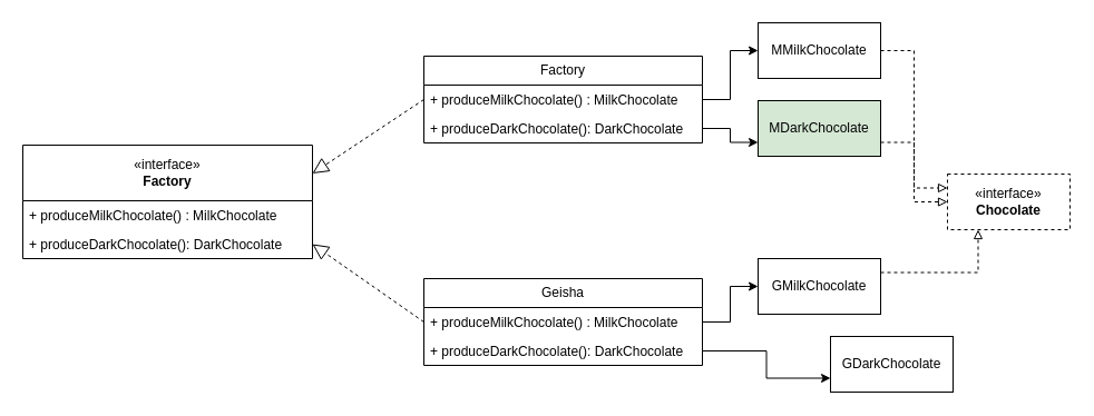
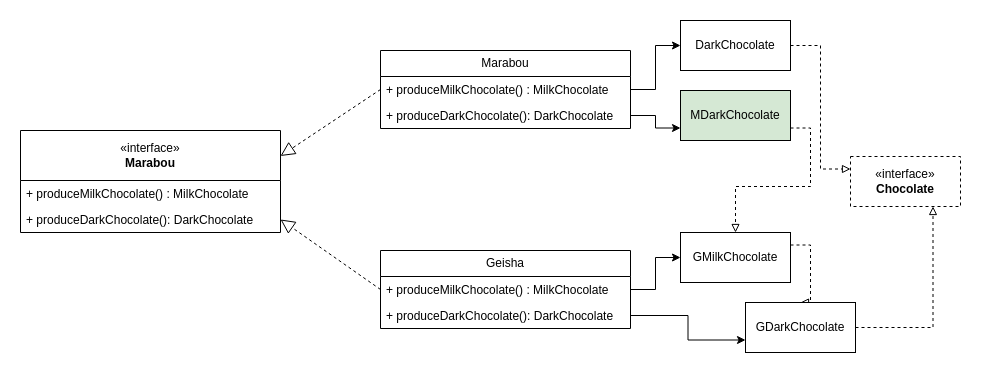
  <mxCell id="0" />
  <mxCell id="1" parent="0" />
- <mxCell id="2" value="«interface»&lt;br&gt;&lt;b&gt;Factory&lt;/b&gt;" style="swimlane;fontStyle=0;childLayout=stackLayout;horizontal=1;startSize=50;fillColor=none;horizontalStack=0;resizeParent=1;resizeParentMax=0;resizeLast=0;collapsible=1;marginBottom=0;whiteSpace=wrap;html=1;" vertex="1" parent="1"><mxGeometry x="20" y="130" width="260" height="102" as="geometry" /></mxCell>
+ <mxCell id="2" value="«interface»&lt;br&gt;&lt;b&gt;Marabou&lt;/b&gt;" style="swimlane;fontStyle=0;childLayout=stackLayout;horizontal=1;startSize=50;fillColor=none;horizontalStack=0;resizeParent=1;resizeParentMax=0;resizeLast=0;collapsible=1;marginBottom=0;whiteSpace=wrap;html=1;" vertex="1" parent="1"><mxGeometry x="20" y="130" width="260" height="102" as="geometry" /></mxCell>
  <mxCell id="3" value="+ produceMilkChocolate() : MilkChocolate" style="text;strokeColor=none;fillColor=none;align=left;verticalAlign=top;spacingLeft=4;spacingRight=4;overflow=hidden;rotatable=0;points=[[0,0.5],[1,0.5]];portConstraint=eastwest;whiteSpace=wrap;html=1;" vertex="1" parent="2"><mxGeometry y="50" width="260" height="26" as="geometry" /></mxCell>
  <mxCell id="4" value="+ produceDarkChocolate(): DarkChocolate" style="text;strokeColor=none;fillColor=none;align=left;verticalAlign=top;spacingLeft=4;spacingRight=4;overflow=hidden;rotatable=0;points=[[0,0.5],[1,0.5]];portConstraint=eastwest;whiteSpace=wrap;html=1;" vertex="1" parent="2"><mxGeometry y="76" width="260" height="26" as="geometry" /></mxCell>
- <mxCell id="5" value="Factory" style="swimlane;fontStyle=0;childLayout=stackLayout;horizontal=1;startSize=26;fillColor=none;horizontalStack=0;resizeParent=1;resizeParentMax=0;resizeLast=0;collapsible=1;marginBottom=0;whiteSpace=wrap;html=1;" vertex="1" parent="1"><mxGeometry x="380" y="50" width="250" height="78" as="geometry" /></mxCell>
+ <mxCell id="5" value="Marabou" style="swimlane;fontStyle=0;childLayout=stackLayout;horizontal=1;startSize=26;fillColor=none;horizontalStack=0;resizeParent=1;resizeParentMax=0;resizeLast=0;collapsible=1;marginBottom=0;whiteSpace=wrap;html=1;" vertex="1" parent="1"><mxGeometry x="380" y="50" width="250" height="78" as="geometry" /></mxCell>
  <mxCell id="6" value="+ produceMilkChocolate() : MilkChocolate" style="text;strokeColor=none;fillColor=none;align=left;verticalAlign=top;spacingLeft=4;spacingRight=4;overflow=hidden;rotatable=0;points=[[0,0.5],[1,0.5]];portConstraint=eastwest;whiteSpace=wrap;html=1;" vertex="1" parent="5"><mxGeometry y="26" width="250" height="26" as="geometry" /></mxCell>
  <mxCell id="7" value="+ produceDarkChocolate(): DarkChocolate" style="text;strokeColor=none;fillColor=none;align=left;verticalAlign=top;spacingLeft=4;spacingRight=4;overflow=hidden;rotatable=0;points=[[0,0.5],[1,0.5]];portConstraint=eastwest;whiteSpace=wrap;html=1;" vertex="1" parent="5"><mxGeometry y="52" width="250" height="26" as="geometry" /></mxCell>
  <mxCell id="8" value="Geisha" style="swimlane;fontStyle=0;childLayout=stackLayout;horizontal=1;startSize=26;fillColor=none;horizontalStack=0;resizeParent=1;resizeParentMax=0;resizeLast=0;collapsible=1;marginBottom=0;whiteSpace=wrap;html=1;" vertex="1" parent="1"><mxGeometry x="380" y="250" width="250" height="78" as="geometry" /></mxCell>
  <mxCell id="9" value="+ produceMilkChocolate() : MilkChocolate" style="text;strokeColor=none;fillColor=none;align=left;verticalAlign=top;spacingLeft=4;spacingRight=4;overflow=hidden;rotatable=0;points=[[0,0.5],[1,0.5]];portConstraint=eastwest;whiteSpace=wrap;html=1;" vertex="1" parent="8"><mxGeometry y="26" width="250" height="26" as="geometry" /></mxCell>
  <mxCell id="10" value="+ produceDarkChocolate(): DarkChocolate" style="text;strokeColor=none;fillColor=none;align=left;verticalAlign=top;spacingLeft=4;spacingRight=4;overflow=hidden;rotatable=0;points=[[0,0.5],[1,0.5]];portConstraint=eastwest;whiteSpace=wrap;html=1;" vertex="1" parent="8"><mxGeometry y="52" width="250" height="26" as="geometry" /></mxCell>
  <mxCell id="11" value="" style="endArrow=block;dashed=1;endFill=0;endSize=12;html=1;rounded=0;exitX=0;exitY=0.5;exitDx=0;exitDy=0;entryX=1;entryY=0.25;entryDx=0;entryDy=0;" edge="1" parent="1" source="6" target="2"><mxGeometry width="160" relative="1" as="geometry"><mxPoint x="320" y="230" as="sourcePoint" /><mxPoint x="480" y="230" as="targetPoint" /></mxGeometry></mxCell>
  <mxCell id="12" value="" style="endArrow=block;dashed=1;endFill=0;endSize=12;html=1;rounded=0;exitX=0;exitY=0.5;exitDx=0;exitDy=0;entryX=1;entryY=0.5;entryDx=0;entryDy=0;" edge="1" parent="1" source="9" target="4"><mxGeometry width="160" relative="1" as="geometry"><mxPoint x="320" y="230" as="sourcePoint" /><mxPoint x="480" y="230" as="targetPoint" /></mxGeometry></mxCell>
  <mxCell id="13" style="edgeStyle=orthogonalEdgeStyle;rounded=0;orthogonalLoop=1;jettySize=auto;html=1;exitX=1;exitY=0.5;exitDx=0;exitDy=0;entryX=0;entryY=0.25;entryDx=0;entryDy=0;dashed=1;endArrow=block;endFill=0;" edge="1" parent="1" source="14" target="21"><mxGeometry relative="1" as="geometry" /></mxCell>
- <mxCell id="14" value="MMilkChocolate" style="html=1;whiteSpace=wrap;" vertex="1" parent="1"><mxGeometry x="680" y="20" width="110" height="50" as="geometry" /></mxCell>
- <mxCell id="15" style="edgeStyle=orthogonalEdgeStyle;rounded=0;orthogonalLoop=1;jettySize=auto;html=1;exitX=1;exitY=0.75;exitDx=0;exitDy=0;entryX=0;entryY=0.5;entryDx=0;entryDy=0;dashed=1;strokeColor=default;align=center;verticalAlign=middle;fontFamily=Helvetica;fontSize=11;fontColor=default;labelBackgroundColor=default;endArrow=block;endFill=0;" edge="1" parent="1" source="16" target="21"><mxGeometry relative="1" as="geometry" /></mxCell>
+ <mxCell id="14" value="DarkChocolate" style="html=1;whiteSpace=wrap;" vertex="1" parent="1"><mxGeometry x="680" y="20" width="110" height="50" as="geometry" /></mxCell>
+ <mxCell id="15" style="edgeStyle=orthogonalEdgeStyle;rounded=0;orthogonalLoop=1;jettySize=auto;html=1;exitX=1;exitY=0.75;exitDx=0;exitDy=0;dashed=1;strokeColor=default;align=center;verticalAlign=middle;fontFamily=Helvetica;fontSize=11;fontColor=default;labelBackgroundColor=default;endArrow=block;endFill=0;" edge="1" parent="1" source="16" target="18"><mxGeometry relative="1" as="geometry" /></mxCell>
  <mxCell id="16" value="MDarkChocolate" style="html=1;whiteSpace=wrap;fillColor=#d5e8d4;" vertex="1" parent="1"><mxGeometry x="680" y="90" width="110" height="50" as="geometry" /></mxCell>
- <mxCell id="17" style="edgeStyle=orthogonalEdgeStyle;rounded=0;orthogonalLoop=1;jettySize=auto;html=1;exitX=1;exitY=0.25;exitDx=0;exitDy=0;entryX=0.25;entryY=1;entryDx=0;entryDy=0;dashed=1;strokeColor=default;align=center;verticalAlign=middle;fontFamily=Helvetica;fontSize=11;fontColor=default;labelBackgroundColor=default;endArrow=block;endFill=0;" edge="1" parent="1" source="18" target="21"><mxGeometry relative="1" as="geometry" /></mxCell>
+ <mxCell id="17" style="edgeStyle=orthogonalEdgeStyle;rounded=0;orthogonalLoop=1;jettySize=auto;html=1;exitX=1;exitY=0.25;exitDx=0;exitDy=0;dashed=1;strokeColor=default;align=center;verticalAlign=middle;fontFamily=Helvetica;fontSize=11;fontColor=default;labelBackgroundColor=default;endArrow=block;endFill=0;" edge="1" parent="1" source="18" target="20"><mxGeometry relative="1" as="geometry" /></mxCell>
  <mxCell id="18" value="GMilkChocolate" style="html=1;whiteSpace=wrap;" vertex="1" parent="1"><mxGeometry x="680" y="232" width="110" height="50" as="geometry" /></mxCell>
+ <mxCell id="19" style="edgeStyle=orthogonalEdgeStyle;rounded=0;orthogonalLoop=1;jettySize=auto;html=1;exitX=1;exitY=0.5;exitDx=0;exitDy=0;entryX=0.75;entryY=1;entryDx=0;entryDy=0;dashed=1;strokeColor=default;align=center;verticalAlign=middle;fontFamily=Helvetica;fontSize=11;fontColor=default;labelBackgroundColor=default;endArrow=block;endFill=0;" edge="1" parent="1" source="20" target="21"><mxGeometry relative="1" as="geometry" /></mxCell>
  <mxCell id="20" value="GDarkChocolate" style="html=1;whiteSpace=wrap;" vertex="1" parent="1"><mxGeometry x="745" y="302" width="110" height="50" as="geometry" /></mxCell>
  <mxCell id="21" value="«interface»&lt;br&gt;&lt;b&gt;Chocolate&lt;/b&gt;" style="html=1;whiteSpace=wrap;dashed=1;" vertex="1" parent="1"><mxGeometry x="850" y="156" width="110" height="50" as="geometry" /></mxCell>
  <mxCell id="22" style="edgeStyle=orthogonalEdgeStyle;rounded=0;orthogonalLoop=1;jettySize=auto;html=1;exitX=1;exitY=0.5;exitDx=0;exitDy=0;entryX=0;entryY=0.75;entryDx=0;entryDy=0;" edge="1" parent="1" source="7" target="16"><mxGeometry relative="1" as="geometry" /></mxCell>
  <mxCell id="23" style="edgeStyle=orthogonalEdgeStyle;rounded=0;orthogonalLoop=1;jettySize=auto;html=1;exitX=1;exitY=0.5;exitDx=0;exitDy=0;entryX=0;entryY=0.5;entryDx=0;entryDy=0;" edge="1" parent="1" source="6" target="14"><mxGeometry relative="1" as="geometry" /></mxCell>
  <mxCell id="24" style="edgeStyle=orthogonalEdgeStyle;rounded=0;orthogonalLoop=1;jettySize=auto;html=1;exitX=1;exitY=0.5;exitDx=0;exitDy=0;entryX=0;entryY=0.5;entryDx=0;entryDy=0;" edge="1" parent="1" source="9" target="18"><mxGeometry relative="1" as="geometry" /></mxCell>
  <mxCell id="25" style="edgeStyle=orthogonalEdgeStyle;rounded=0;orthogonalLoop=1;jettySize=auto;html=1;exitX=1;exitY=0.5;exitDx=0;exitDy=0;entryX=0;entryY=0.75;entryDx=0;entryDy=0;" edge="1" parent="1" source="10" target="20"><mxGeometry relative="1" as="geometry" /></mxCell>
